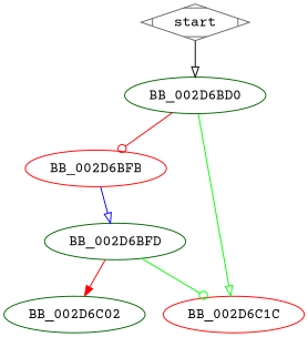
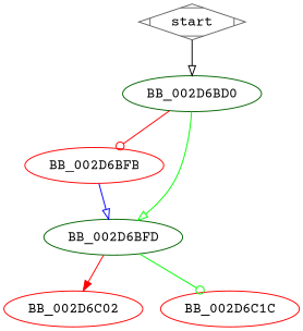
  digraph {
    fontname="Courier Prime"
    node [color=red fontname="Courier Prime"]
    edge [arrowhead=onormal fontname="Courier Prime" color=red]
    start [color=gray40 shape=Mdiamond]
    BB_002D6BD0 [color=darkgreen]
    BB_002D6BFB
    BB_002D6BFD [color=darkgreen]
-   BB_002D6C02 [color=darkgreen]
+   BB_002D6C02
    BB_002D6C1C
    start -> BB_002D6BD0 [color=""]
    BB_002D6BD0 -> BB_002D6BFB [arrowhead=odot]
-   BB_002D6BD0 -> BB_002D6C1C [color=green]
+   BB_002D6BD0 -> BB_002D6BFD [color=green]
    BB_002D6BFB -> BB_002D6BFD [color=blue]
    BB_002D6BFD -> BB_002D6C02 [arrowhead=normal]
    BB_002D6BFD -> BB_002D6C1C [arrowhead=odot color=green]
  }
